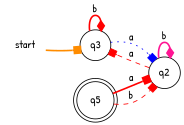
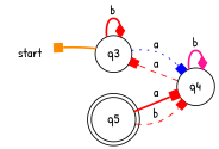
  digraph {
    fontname="Patrick Hand"
    rankdir=LR
    node [fontname="Patrick Hand" shape=circle]
    edge [arrowhead=box color=red fontname="Patrick Hand" style=bold]
    start [color=white style=filled shape=""]
    q3
-   q4 [label=q2]
+   q4
    q5 [shape=doublecircle]
-   start -> q3 [color=darkorange]
+   q3 -> start [color=darkorange]
    q3 -> q3 [arrowhead=diamond label=b]
    q3 -> q4 [color=blue label=a style=dotted]
    q4 -> q3 [label=a style=dashed]
    q4 -> q4 [arrowhead=diamond color=deeppink label=b]
    q5 -> q4 [label=a]
    q5 -> q4 [label=b style=dashed]
  }
